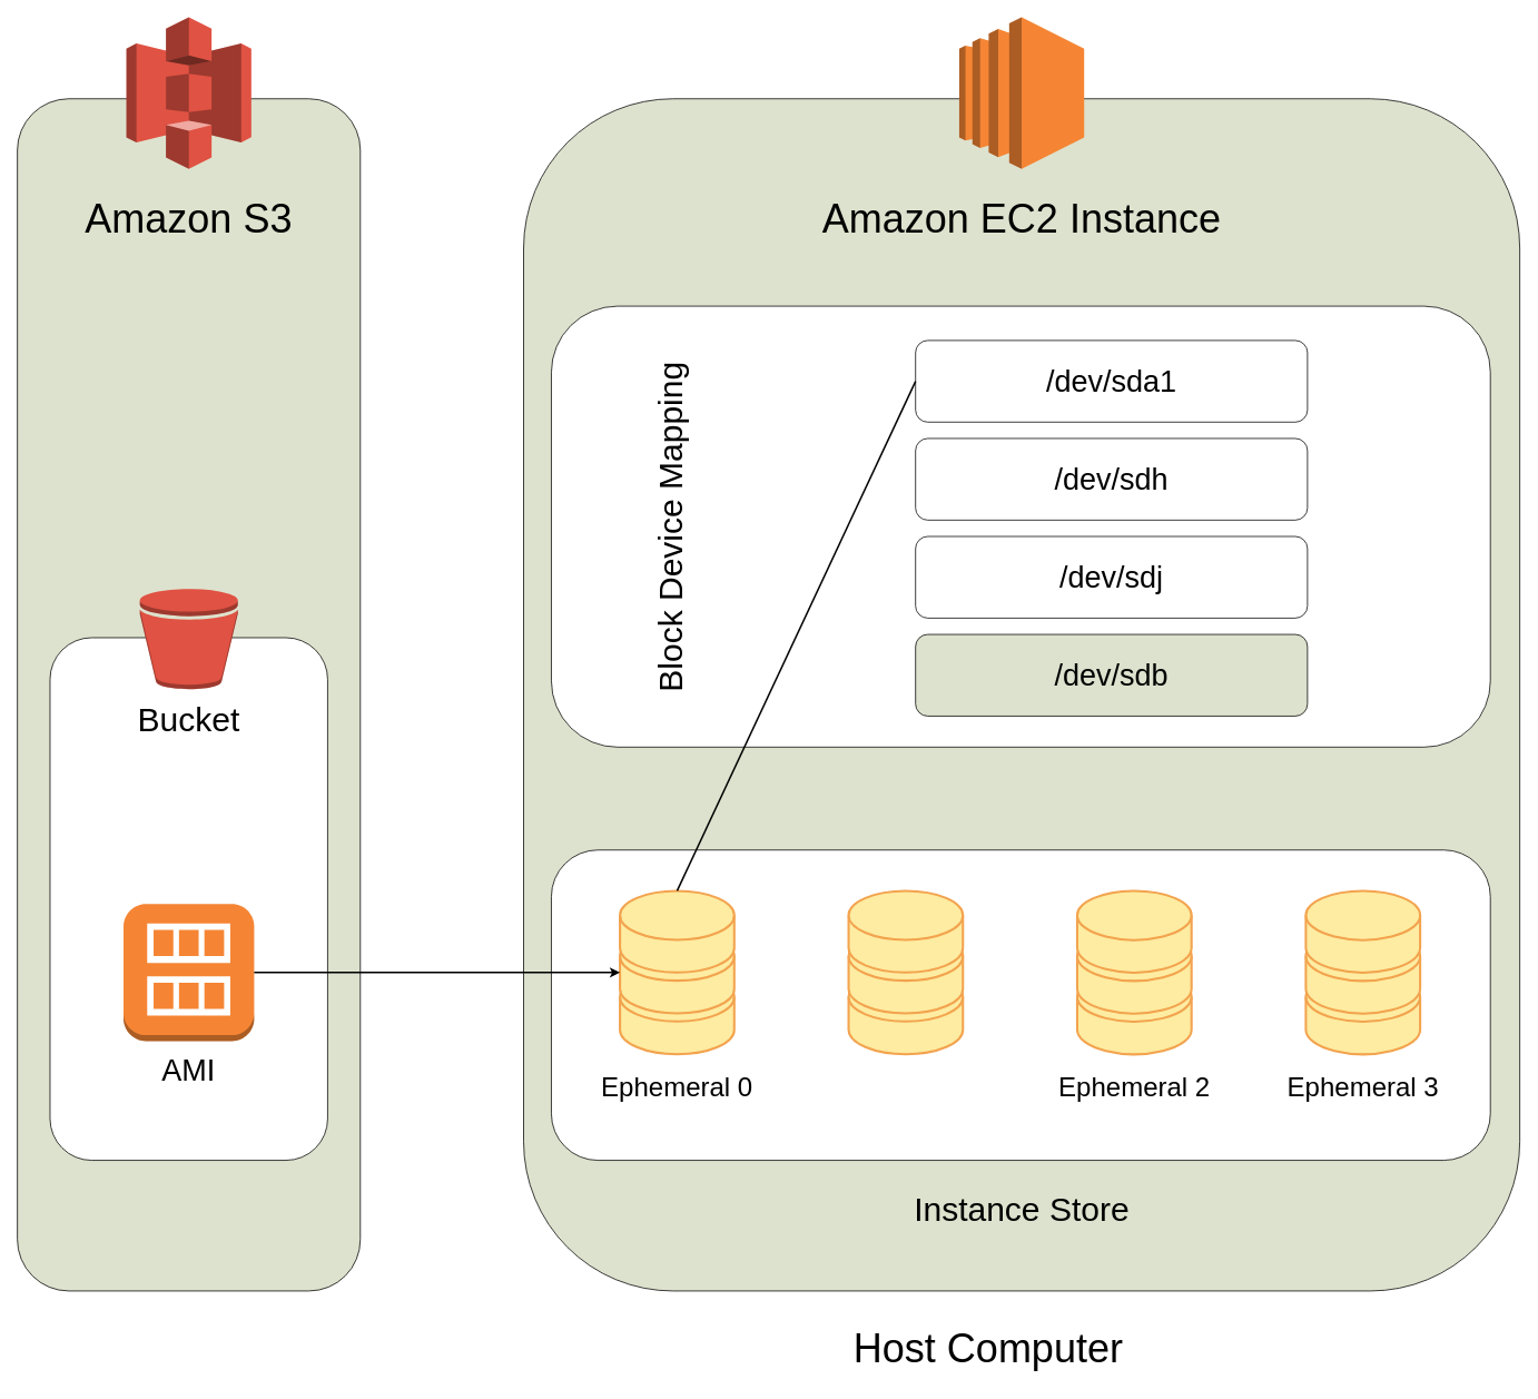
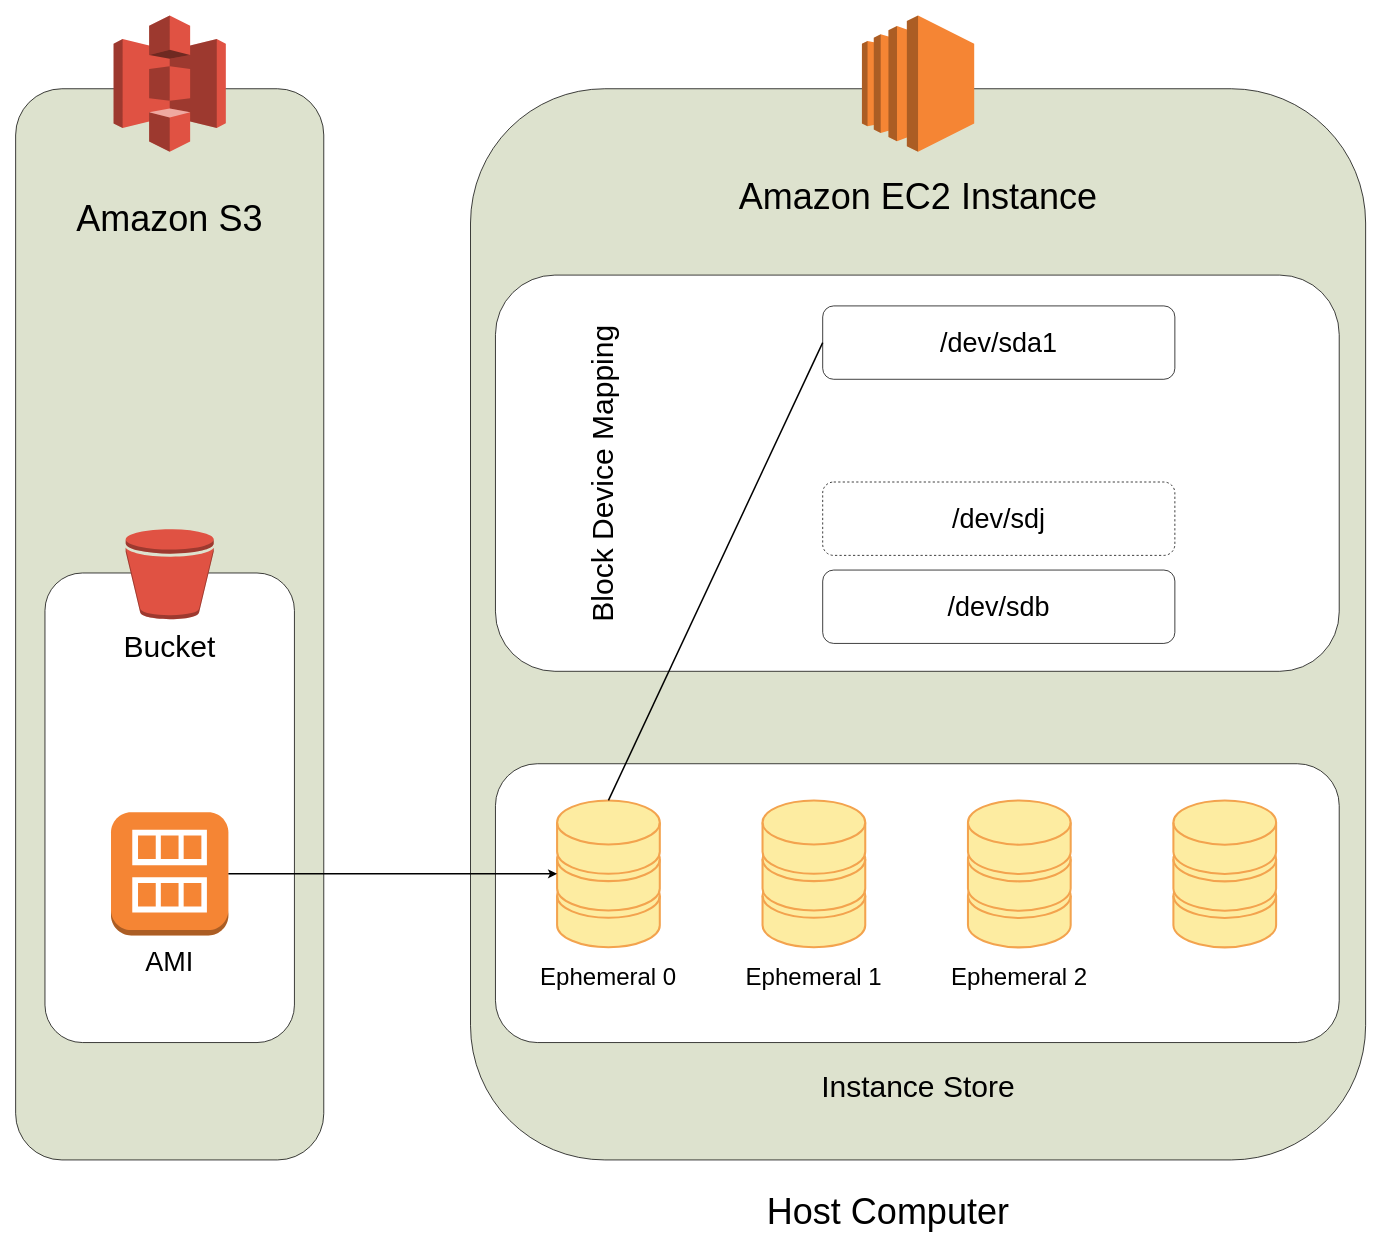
  <mxCell id="0" />
  <mxCell id="1" parent="0" />
  <mxCell id="2" value="" style="rounded=1;whiteSpace=wrap;html=1;fillColor=#DDE2CE;" parent="1" vertex="1"><mxGeometry x="20" y="117.826" width="410.87" height="1428.265" as="geometry" /></mxCell>
  <mxCell id="3" value="" style="rounded=1;whiteSpace=wrap;html=1;fillColor=#DDE2CE;" parent="1" vertex="1"><mxGeometry x="626.522" y="117.826" width="1193.478" height="1428.265" as="geometry" /></mxCell>
  <mxCell id="4" value="" style="outlineConnect=0;dashed=0;verticalLabelPosition=bottom;verticalAlign=top;align=center;html=1;shape=mxgraph.aws3.s3;fillColor=#E05243;gradientColor=none;" parent="1" vertex="1"><mxGeometry x="150.598" y="20" width="149.674" height="181.957" as="geometry" /></mxCell>
  <mxCell id="5" value="" style="outlineConnect=0;dashed=0;verticalLabelPosition=bottom;verticalAlign=top;align=center;html=1;shape=mxgraph.aws3.ec2;fillColor=#F58534;gradientColor=none;" parent="1" vertex="1"><mxGeometry x="1148.424" y="20" width="149.674" height="181.957" as="geometry" /></mxCell>
- <mxCell id="6" value="Amazon S3" style="text;html=1;strokeColor=none;fillColor=none;align=center;verticalAlign=middle;whiteSpace=wrap;rounded=0;fontSize=48;" parent="1" vertex="1"><mxGeometry x="29.783" y="221.522" width="391.304" height="78.261" as="geometry" /></mxCell>
+ <mxCell id="6" value="Amazon S3" style="text;html=1;strokeColor=none;fillColor=none;align=center;verticalAlign=middle;whiteSpace=wrap;rounded=0;fontSize=48;" parent="1" vertex="1"><mxGeometry x="29.783" y="251.522" width="391.304" height="78.261" as="geometry" /></mxCell>
  <mxCell id="7" value="Host Computer" style="text;html=1;strokeColor=none;fillColor=none;align=center;verticalAlign=middle;whiteSpace=wrap;rounded=0;fontSize=48;" vertex="1" parent="1"><mxGeometry x="928.913" y="1575.439" width="508.696" height="78.261" as="geometry" /></mxCell>
  <mxCell id="8" value="Instance Store" style="text;html=1;strokeColor=none;fillColor=none;align=center;verticalAlign=middle;whiteSpace=wrap;rounded=0;fontSize=40;" vertex="1" parent="1"><mxGeometry x="1027.609" y="1409.134" width="391.304" height="78.261" as="geometry" /></mxCell>
  <mxCell id="9" value="" style="rounded=1;whiteSpace=wrap;html=1;fontSize=20;" vertex="1" parent="1"><mxGeometry x="59.13" y="763.48" width="332.609" height="626.089" as="geometry" /></mxCell>
  <mxCell id="10" value="" style="outlineConnect=0;dashed=0;verticalLabelPosition=bottom;verticalAlign=top;align=center;html=1;shape=mxgraph.aws3.ami;fillColor=#F58534;gradientColor=none;strokeColor=#F3A34E;aspect=fixed;" parent="1" vertex="1"><mxGeometry x="147.174" y="1082.394" width="156.522" height="164.348" as="geometry" /></mxCell>
  <mxCell id="11" value="Amazon EC2 Instance" style="text;html=1;strokeColor=none;fillColor=none;align=center;verticalAlign=middle;whiteSpace=wrap;rounded=0;fontSize=48;" vertex="1" parent="1"><mxGeometry x="920" y="221.522" width="606.522" height="78.261" as="geometry" /></mxCell>
  <mxCell id="12" value="" style="rounded=1;whiteSpace=wrap;html=1;fontSize=20;" vertex="1" parent="1"><mxGeometry x="659.783" y="366.305" width="1125" height="528.262" as="geometry" /></mxCell>
  <mxCell id="13" value="Block Device Mapping" style="text;html=1;strokeColor=none;fillColor=none;align=center;verticalAlign=middle;whiteSpace=wrap;rounded=0;fontSize=40;direction=north;horizontal=0;" vertex="1" parent="1"><mxGeometry x="743.913" y="366.305" width="117.391" height="528.262" as="geometry" /></mxCell>
  <mxCell id="14" value="" style="outlineConnect=0;dashed=0;verticalLabelPosition=bottom;verticalAlign=top;align=center;html=1;shape=mxgraph.aws3.bucket;fillColor=#E05243;gradientColor=none;fontSize=20;" vertex="1" parent="1"><mxGeometry x="166.739" y="704.784" width="117.391" height="120.326" as="geometry" /></mxCell>
  <mxCell id="15" value="Bucket" style="text;html=1;strokeColor=none;fillColor=none;align=center;verticalAlign=middle;whiteSpace=wrap;rounded=0;fontSize=40;" vertex="1" parent="1"><mxGeometry x="78.696" y="831.959" width="293.478" height="58.696" as="geometry" /></mxCell>
  <mxCell id="16" value="AMI" style="text;html=1;strokeColor=none;fillColor=none;align=center;verticalAlign=middle;whiteSpace=wrap;rounded=0;fontSize=36;" vertex="1" parent="1"><mxGeometry x="78.696" y="1252.612" width="293.478" height="58.696" as="geometry" /></mxCell>
  <mxCell id="17" value="/dev/sda1" style="rounded=1;whiteSpace=wrap;html=1;fontSize=36;" vertex="1" parent="1"><mxGeometry x="1096.087" y="407.392" width="469.565" height="97.826" as="geometry" /></mxCell>
- <mxCell id="18" value="/dev/sdj" style="rounded=1;whiteSpace=wrap;html=1;fontSize=36;" vertex="1" parent="1"><mxGeometry x="1096.087" y="642.176" width="469.565" height="97.826" as="geometry" /></mxCell>
- <mxCell id="19" value="/dev/sdh" style="rounded=1;whiteSpace=wrap;html=1;fontSize=36;" vertex="1" parent="1"><mxGeometry x="1096.087" y="524.784" width="469.565" height="97.826" as="geometry" /></mxCell>
- <mxCell id="20" value="/dev/sdb" style="rounded=1;whiteSpace=wrap;html=1;fontSize=36;fillColor=#dde2ce;" vertex="1" parent="1"><mxGeometry x="1096.087" y="759.567" width="469.565" height="97.826" as="geometry" /></mxCell>
+ <mxCell id="18" value="/dev/sdj" style="rounded=1;whiteSpace=wrap;html=1;fontSize=36;dashed=1;" vertex="1" parent="1"><mxGeometry x="1096.087" y="642.176" width="469.565" height="97.826" as="geometry" /></mxCell>
+ <mxCell id="20" value="/dev/sdb" style="rounded=1;whiteSpace=wrap;html=1;fontSize=36;" vertex="1" parent="1"><mxGeometry x="1096.087" y="759.567" width="469.565" height="97.826" as="geometry" /></mxCell>
  <mxCell id="21" value="" style="rounded=1;whiteSpace=wrap;html=1;fontSize=20;" vertex="1" parent="1"><mxGeometry x="659.783" y="1017.829" width="1125" height="371.74" as="geometry" /></mxCell>
  <mxCell id="22" value="" style="fontColor=#0066CC;verticalAlign=top;verticalLabelPosition=bottom;labelPosition=center;align=center;html=1;outlineConnect=0;fillColor=#FDECA1;strokeColor=#F3A34E;gradientColor=none;gradientDirection=north;strokeWidth=2;shape=mxgraph.networks.storage;" parent="1" vertex="1"><mxGeometry x="741.957" y="1066.742" width="136.957" height="195.653" as="geometry" /></mxCell>
  <mxCell id="23" value="Ephemeral 0" style="text;html=1;strokeColor=none;fillColor=none;align=center;verticalAlign=middle;whiteSpace=wrap;rounded=0;fontSize=32;" vertex="1" parent="1"><mxGeometry x="693.043" y="1272.177" width="234.783" height="58.696" as="geometry" /></mxCell>
  <mxCell id="24" value="" style="fontColor=#0066CC;verticalAlign=top;verticalLabelPosition=bottom;labelPosition=center;align=center;html=1;outlineConnect=0;fillColor=#FDECA1;strokeColor=#F3A34E;gradientColor=none;gradientDirection=north;strokeWidth=2;shape=mxgraph.networks.storage;" vertex="1" parent="1"><mxGeometry x="1015.87" y="1066.742" width="136.957" height="195.653" as="geometry" /></mxCell>
+ <mxCell id="25" value="Ephemeral 1" style="text;html=1;strokeColor=none;fillColor=none;align=center;verticalAlign=middle;whiteSpace=wrap;rounded=0;fontSize=32;" vertex="1" parent="1"><mxGeometry x="966.957" y="1272.177" width="234.783" height="58.696" as="geometry" /></mxCell>
  <mxCell id="26" value="" style="fontColor=#0066CC;verticalAlign=top;verticalLabelPosition=bottom;labelPosition=center;align=center;html=1;outlineConnect=0;fillColor=#FDECA1;strokeColor=#F3A34E;gradientColor=none;gradientDirection=north;strokeWidth=2;shape=mxgraph.networks.storage;" vertex="1" parent="1"><mxGeometry x="1289.783" y="1066.742" width="136.957" height="195.653" as="geometry" /></mxCell>
  <mxCell id="27" value="Ephemeral 2" style="text;html=1;strokeColor=none;fillColor=none;align=center;verticalAlign=middle;whiteSpace=wrap;rounded=0;fontSize=32;" vertex="1" parent="1"><mxGeometry x="1240.87" y="1272.177" width="234.783" height="58.696" as="geometry" /></mxCell>
  <mxCell id="28" value="" style="fontColor=#0066CC;verticalAlign=top;verticalLabelPosition=bottom;labelPosition=center;align=center;html=1;outlineConnect=0;fillColor=#FDECA1;strokeColor=#F3A34E;gradientColor=none;gradientDirection=north;strokeWidth=2;shape=mxgraph.networks.storage;" vertex="1" parent="1"><mxGeometry x="1563.696" y="1066.742" width="136.957" height="195.653" as="geometry" /></mxCell>
- <mxCell id="29" value="Ephemeral 3" style="text;html=1;strokeColor=none;fillColor=none;align=center;verticalAlign=middle;whiteSpace=wrap;rounded=0;fontSize=32;" vertex="1" parent="1"><mxGeometry x="1514.783" y="1272.177" width="234.783" height="58.696" as="geometry" /></mxCell>
  <mxCell id="30" style="edgeStyle=orthogonalEdgeStyle;rounded=0;orthogonalLoop=1;jettySize=auto;html=1;fontSize=22;strokeWidth=2;" edge="1" parent="1" source="10" target="22"><mxGeometry relative="1" as="geometry" /></mxCell>
  <mxCell id="31" value="" style="endArrow=none;html=1;fontSize=22;entryX=0;entryY=0.5;entryDx=0;entryDy=0;exitX=0.5;exitY=0;exitDx=0;exitDy=0;exitPerimeter=0;strokeWidth=2;" edge="1" parent="1" source="22" target="17"><mxGeometry width="50" height="50" relative="1" as="geometry"><mxPoint x="626.522" y="1076.525" as="sourcePoint" /><mxPoint x="724.348" y="978.698" as="targetPoint" /></mxGeometry></mxCell>
